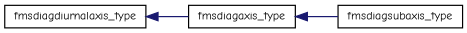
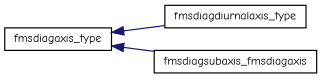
  digraph {
    fontname="Comic Neue"
    rankdir=LR
    node [color=black fillcolor=white fontname="Comic Neue" fontsize=10 shape=record style=filled]
    edge [color=midnightblue dir=back fontname="Comic Neue" fontsize=10 labelfontname=Helvetica labelfontsize=10 style=solid]
    n1 [height=0.2 label=fmsdiagaxis_type width=0.4]
    n2 [height=0.2 label=fmsdiagdiurnalaxis_type width=0.4]
-   n3 [height=0.2 label=fmsdiagsubaxis_type width=0.4]
-   n2 -> n1
+   n3 [height=0.2 label=fmsdiagsubaxis_fmsdiagaxis width=0.4]
+   n1 -> n2
    n1 -> n3
  }
